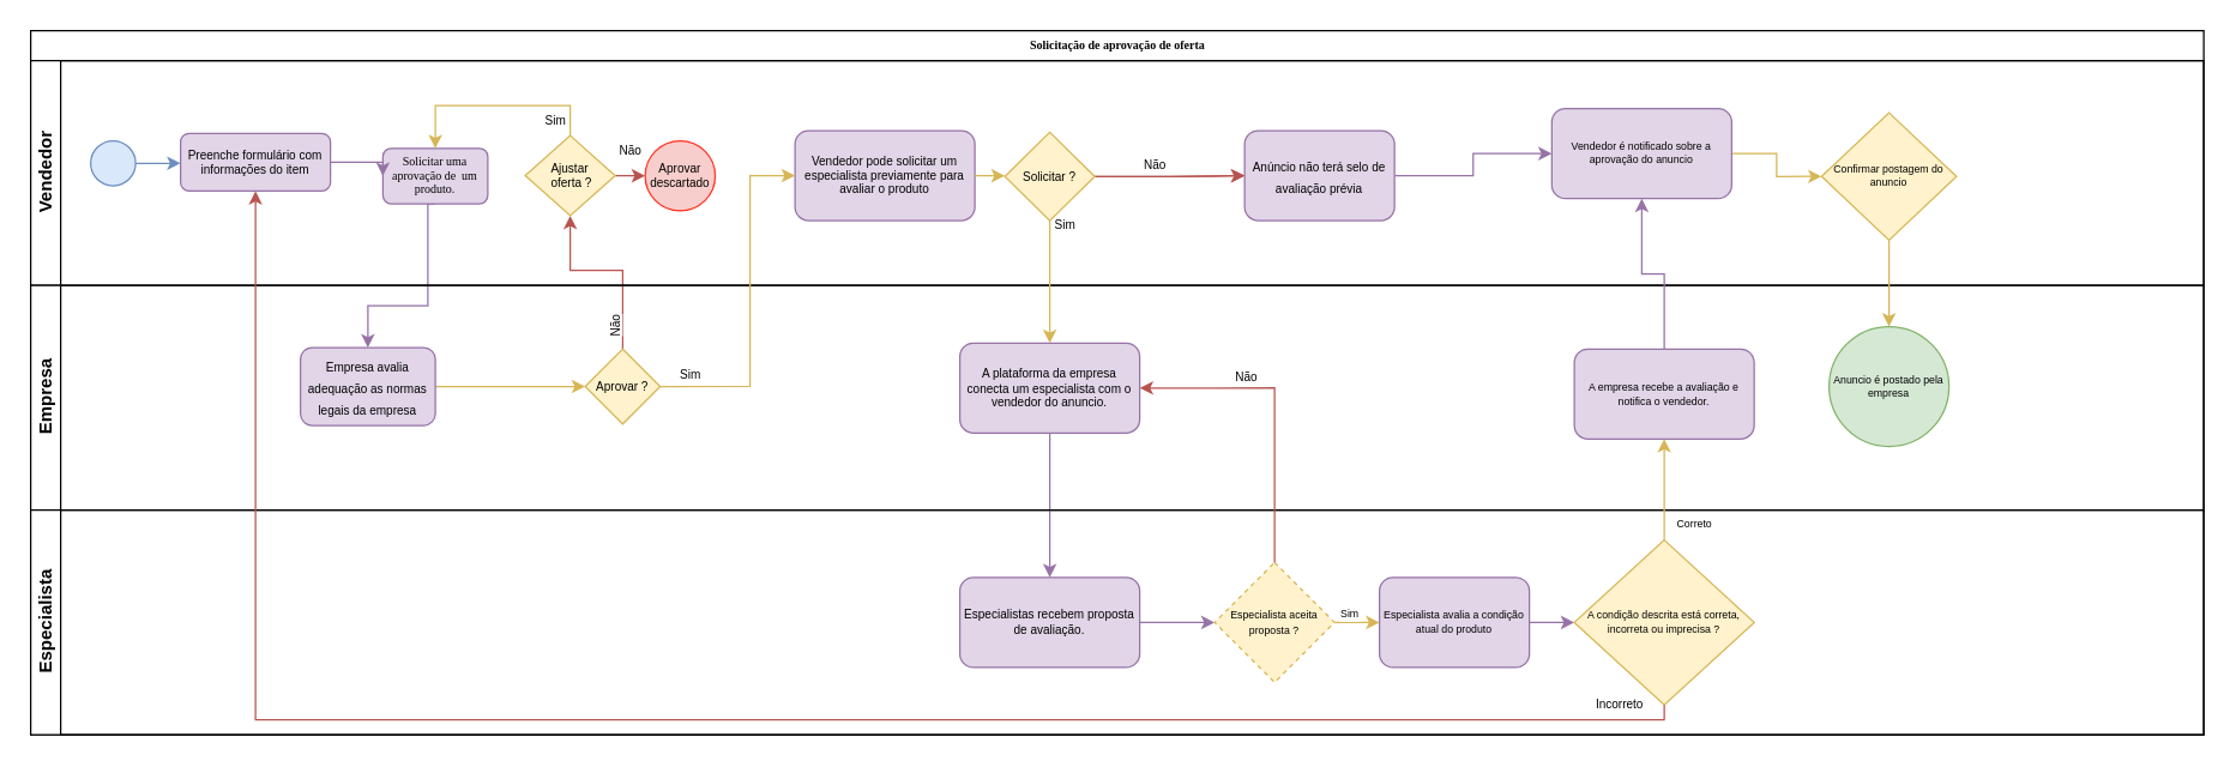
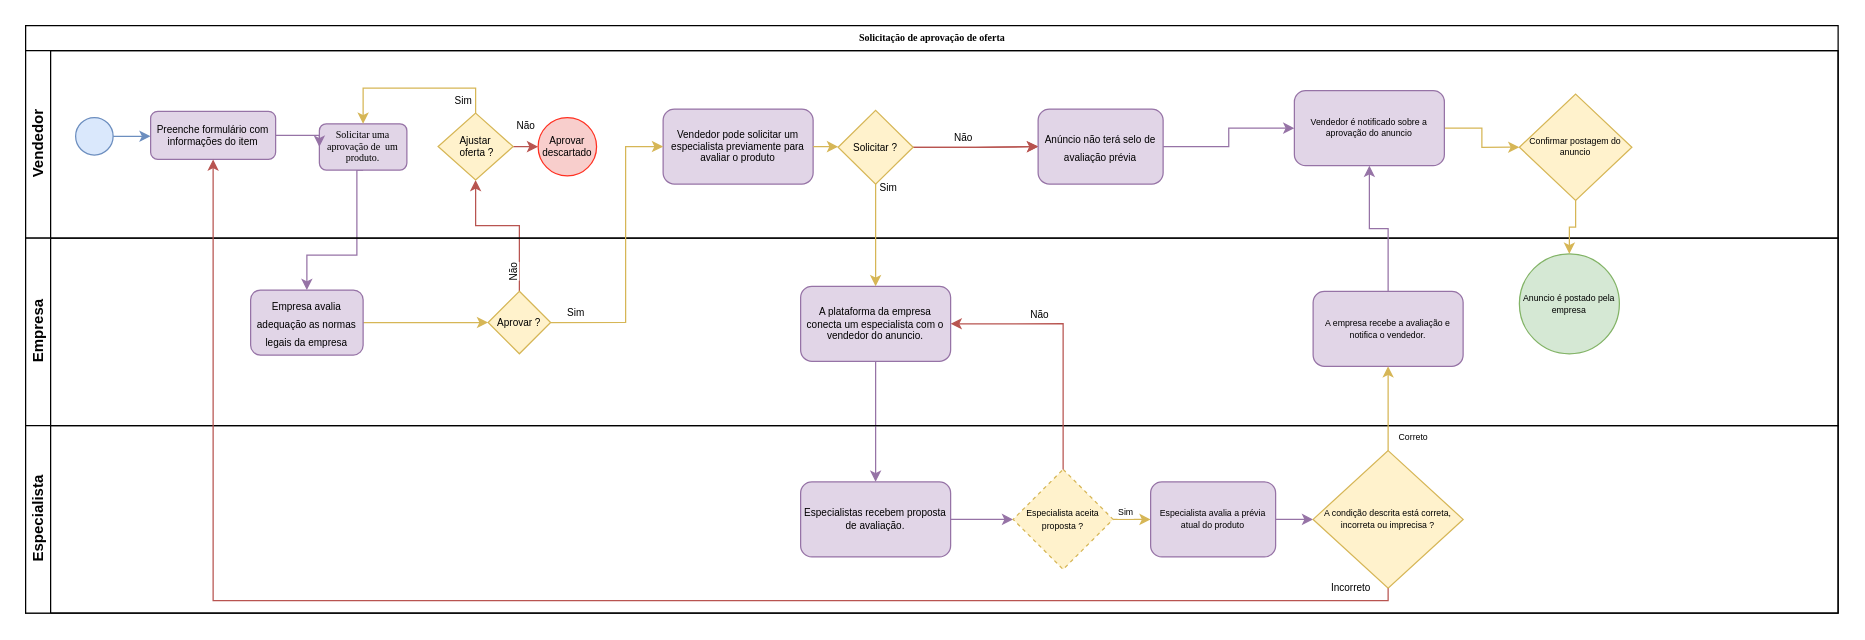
  <mxCell id="0" />
  <mxCell id="1" parent="0" />
  <mxCell id="2" value="Solicitação de aprovação de oferta" style="swimlane;html=1;childLayout=stackLayout;horizontal=1;startSize=20;horizontalStack=0;rounded=0;shadow=0;labelBackgroundColor=none;strokeWidth=1;fontFamily=Verdana;fontSize=8;align=center;" parent="1" vertex="1"><mxGeometry x="20" y="20" width="1450" height="470" as="geometry" /></mxCell>
  <mxCell id="3" style="edgeStyle=orthogonalEdgeStyle;rounded=0;orthogonalLoop=1;jettySize=auto;html=1;exitX=0.5;exitY=1;exitDx=0;exitDy=0;entryX=0.5;entryY=0;entryDx=0;entryDy=0;fontSize=8;fillColor=#e1d5e7;strokeColor=#9673a6;" parent="2" source="9" target="28" edge="1"><mxGeometry relative="1" as="geometry"><Array as="points"><mxPoint x="265" y="183.52" /><mxPoint x="225" y="183.52" /></Array></mxGeometry></mxCell>
  <mxCell id="4" style="edgeStyle=orthogonalEdgeStyle;rounded=0;orthogonalLoop=1;jettySize=auto;html=1;exitX=0.5;exitY=0;exitDx=0;exitDy=0;fontSize=8;entryX=0.5;entryY=1;entryDx=0;entryDy=0;fillColor=#f8cecc;strokeColor=#b85450;" parent="2" source="29" target="12" edge="1"><mxGeometry relative="1" as="geometry"><mxPoint x="355" y="133.52" as="targetPoint" /><Array as="points"><mxPoint x="395" y="160" /><mxPoint x="360" y="160" /></Array></mxGeometry></mxCell>
  <mxCell id="5" value="Não" style="edgeLabel;html=1;align=center;verticalAlign=middle;resizable=0;points=[];fontSize=8;rotation=-90;" parent="4" vertex="1" connectable="0"><mxGeometry x="-0.743" y="1" relative="1" as="geometry"><mxPoint x="-4" y="2" as="offset" /></mxGeometry></mxCell>
  <mxCell id="6" value="Vendedor" style="swimlane;html=1;startSize=20;horizontal=0;" parent="2" vertex="1"><mxGeometry y="20" width="1450" height="150" as="geometry" /></mxCell>
  <mxCell id="7" style="edgeStyle=orthogonalEdgeStyle;rounded=0;orthogonalLoop=1;jettySize=auto;html=1;exitX=1;exitY=0.5;exitDx=0;exitDy=0;entryX=0;entryY=0.5;entryDx=0;entryDy=0;fontSize=8;fillColor=#dae8fc;strokeColor=#6c8ebf;" parent="6" source="8" target="15" edge="1"><mxGeometry relative="1" as="geometry" /></mxCell>
  <mxCell id="8" value="" style="ellipse;whiteSpace=wrap;html=1;rounded=0;shadow=0;labelBackgroundColor=none;strokeWidth=1;fontFamily=Verdana;fontSize=8;align=center;fillColor=#dae8fc;strokeColor=#6c8ebf;" parent="6" vertex="1"><mxGeometry x="40" y="53.52" width="30" height="30" as="geometry" /></mxCell>
  <mxCell id="9" value="Solicitar uma aprovação de&amp;nbsp; um produto." style="rounded=1;whiteSpace=wrap;html=1;shadow=0;labelBackgroundColor=none;strokeWidth=1;fontFamily=Verdana;fontSize=8;align=center;fillColor=#e1d5e7;strokeColor=#9673a6;" parent="6" vertex="1"><mxGeometry x="235" y="58.5" width="70" height="37" as="geometry" /></mxCell>
  <mxCell id="10" value="Sim" style="edgeStyle=orthogonalEdgeStyle;rounded=0;orthogonalLoop=1;jettySize=auto;html=1;exitX=0.5;exitY=0;exitDx=0;exitDy=0;entryX=0.5;entryY=0;entryDx=0;entryDy=0;fontSize=8;fillColor=#fff2cc;strokeColor=#d6b656;" parent="6" source="12" target="9" edge="1"><mxGeometry x="-0.853" y="10" relative="1" as="geometry"><mxPoint as="offset" /></mxGeometry></mxCell>
  <mxCell id="11" value="Não" style="edgeStyle=orthogonalEdgeStyle;rounded=0;orthogonalLoop=1;jettySize=auto;html=1;exitX=1;exitY=0.5;exitDx=0;exitDy=0;entryX=0;entryY=0.5;entryDx=0;entryDy=0;fontSize=8;fillColor=#f8cecc;strokeColor=#b85450;" parent="6" source="12" target="13" edge="1"><mxGeometry x="-0.007" y="17" relative="1" as="geometry"><mxPoint as="offset" /></mxGeometry></mxCell>
  <mxCell id="12" value="Ajustar&lt;br&gt;&amp;nbsp;oferta ?" style="rhombus;whiteSpace=wrap;html=1;fontSize=8;fillColor=#fff2cc;strokeColor=#d6b656;" parent="6" vertex="1"><mxGeometry x="330" y="50.02" width="60" height="53.5" as="geometry" /></mxCell>
  <mxCell id="13" value="Aprovar&lt;br&gt;descartado" style="ellipse;whiteSpace=wrap;html=1;aspect=fixed;fontSize=8;fillColor=#f8cecc;strokeColor=#FF3021;strokeWidth=1;perimeterSpacing=0;" parent="6" vertex="1"><mxGeometry x="410" y="53.52" width="46.75" height="46.75" as="geometry" /></mxCell>
  <mxCell id="14" style="edgeStyle=orthogonalEdgeStyle;rounded=0;orthogonalLoop=1;jettySize=auto;html=1;exitX=1;exitY=0.5;exitDx=0;exitDy=0;entryX=0;entryY=0.5;entryDx=0;entryDy=0;fontSize=8;fillColor=#e1d5e7;strokeColor=#9673a6;" parent="6" source="15" target="9" edge="1"><mxGeometry relative="1" as="geometry" /></mxCell>
  <mxCell id="15" value="Preenche formulário com informações do item" style="rounded=1;whiteSpace=wrap;html=1;fontSize=8;fillColor=#e1d5e7;strokeColor=#9673a6;" parent="6" vertex="1"><mxGeometry x="100" y="48.5" width="100" height="38.52" as="geometry" /></mxCell>
  <mxCell id="16" value="Vendedor pode solicitar um especialista previamente para avaliar o produto" style="rounded=1;whiteSpace=wrap;html=1;fontSize=8;fillColor=#e1d5e7;strokeColor=#9673a6;" parent="6" vertex="1"><mxGeometry x="510" y="46.77" width="120" height="60" as="geometry" /></mxCell>
  <mxCell id="17" style="edgeStyle=orthogonalEdgeStyle;rounded=0;orthogonalLoop=1;jettySize=auto;html=1;entryX=0;entryY=0.5;entryDx=0;entryDy=0;fontSize=8;fillColor=#f8cecc;strokeColor=#b85450;" edge="1" parent="6" source="19" target="25"><mxGeometry relative="1" as="geometry" /></mxCell>
  <mxCell id="18" value="Não" style="edgeStyle=orthogonalEdgeStyle;rounded=0;orthogonalLoop=1;jettySize=auto;html=1;fontSize=8;fillColor=#f8cecc;strokeColor=#b85450;" edge="1" parent="6" source="19" target="25"><mxGeometry x="-0.204" y="7" relative="1" as="geometry"><mxPoint as="offset" /></mxGeometry></mxCell>
  <mxCell id="19" value="&lt;font style=&quot;font-size: 8px;&quot;&gt;Solicitar ?&lt;/font&gt;" style="rhombus;whiteSpace=wrap;html=1;fillColor=#fff2cc;strokeColor=#d6b656;" parent="6" vertex="1"><mxGeometry x="650" y="47.77" width="60" height="59" as="geometry" /></mxCell>
  <mxCell id="20" style="edgeStyle=orthogonalEdgeStyle;rounded=0;orthogonalLoop=1;jettySize=auto;html=1;exitX=1;exitY=0.5;exitDx=0;exitDy=0;entryX=0;entryY=0.5;entryDx=0;entryDy=0;fontSize=8;fillColor=#fff2cc;strokeColor=#d6b656;" parent="6" source="16" target="19" edge="1"><mxGeometry relative="1" as="geometry" /></mxCell>
  <mxCell id="21" style="edgeStyle=orthogonalEdgeStyle;rounded=0;orthogonalLoop=1;jettySize=auto;html=1;exitX=1;exitY=0.5;exitDx=0;exitDy=0;entryX=0;entryY=0.5;entryDx=0;entryDy=0;fontSize=7;fillColor=#fff2cc;strokeColor=#d6b656;" parent="6" source="22" target="23" edge="1"><mxGeometry relative="1" as="geometry" /></mxCell>
  <mxCell id="22" value="Vendedor é notificado sobre a aprovação do anuncio" style="rounded=1;whiteSpace=wrap;html=1;fontSize=7;fillColor=#e1d5e7;strokeColor=#9673a6;" parent="6" vertex="1"><mxGeometry x="1015" y="32" width="120" height="60" as="geometry" /></mxCell>
  <mxCell id="23" value="Confirmar postagem do anuncio" style="rhombus;whiteSpace=wrap;html=1;fontSize=7;fillColor=#fff2cc;strokeColor=#d6b656;" parent="6" vertex="1"><mxGeometry x="1195" y="34.77" width="90" height="85" as="geometry" /></mxCell>
  <mxCell id="24" style="edgeStyle=orthogonalEdgeStyle;rounded=0;orthogonalLoop=1;jettySize=auto;html=1;entryX=0;entryY=0.5;entryDx=0;entryDy=0;fontSize=8;fillColor=#e1d5e7;strokeColor=#9673a6;" edge="1" parent="6" source="25" target="22"><mxGeometry relative="1" as="geometry" /></mxCell>
  <mxCell id="25" value="&lt;font style=&quot;font-size: 8px;&quot;&gt;Anúncio não terá selo de avaliação prévia&lt;/font&gt;" style="rounded=1;whiteSpace=wrap;html=1;fillColor=#e1d5e7;strokeColor=#9673a6;" vertex="1" parent="6"><mxGeometry x="810" y="46.77" width="100" height="60" as="geometry" /></mxCell>
  <mxCell id="26" value="Empresa" style="swimlane;html=1;startSize=20;horizontal=0;" parent="2" vertex="1"><mxGeometry y="170" width="1450" height="150" as="geometry" /></mxCell>
  <mxCell id="27" style="edgeStyle=orthogonalEdgeStyle;rounded=0;orthogonalLoop=1;jettySize=auto;html=1;exitX=1;exitY=0.5;exitDx=0;exitDy=0;entryX=0;entryY=0.5;entryDx=0;entryDy=0;fontSize=8;fillColor=#fff2cc;strokeColor=#d6b656;" parent="26" source="28" target="29" edge="1"><mxGeometry relative="1" as="geometry" /></mxCell>
  <mxCell id="28" value="&lt;font style=&quot;font-size: 8px;&quot;&gt;Empresa avalia adequação as normas legais da empresa&lt;/font&gt;" style="rounded=1;whiteSpace=wrap;html=1;fillColor=#e1d5e7;strokeColor=#9673a6;" parent="26" vertex="1"><mxGeometry x="180" y="41.52" width="90" height="52" as="geometry" /></mxCell>
  <mxCell id="29" value="Aprovar ?" style="rhombus;whiteSpace=wrap;html=1;fontSize=8;fillColor=#fff2cc;strokeColor=#d6b656;" parent="26" vertex="1"><mxGeometry x="370" y="42.52" width="50" height="50" as="geometry" /></mxCell>
  <mxCell id="30" value="A plataforma da empresa conecta um especialista com o vendedor do anuncio." style="rounded=1;whiteSpace=wrap;html=1;fontSize=8;fillColor=#e1d5e7;strokeColor=#9673a6;" parent="26" vertex="1"><mxGeometry x="620" y="38.52" width="120" height="60" as="geometry" /></mxCell>
  <mxCell id="31" value="A empresa recebe a avaliação e notifica o vendedor." style="rounded=1;whiteSpace=wrap;html=1;fontSize=7;fillColor=#e1d5e7;strokeColor=#9673a6;" parent="26" vertex="1"><mxGeometry x="1030" y="42.52" width="120" height="60" as="geometry" /></mxCell>
- <mxCell id="32" value="Anuncio é postado pela empresa" style="ellipse;whiteSpace=wrap;html=1;aspect=fixed;fontSize=7;fillColor=#d5e8d4;strokeColor=#82b366;" parent="26" vertex="1"><mxGeometry x="1200" y="27.52" width="80" height="80" as="geometry" /></mxCell>
+ <mxCell id="32" value="Anuncio é postado pela empresa" style="ellipse;whiteSpace=wrap;html=1;aspect=fixed;fontSize=7;fillColor=#d5e8d4;strokeColor=#82b366;" parent="26" vertex="1"><mxGeometry x="1195" y="12.52" width="80" height="80" as="geometry" /></mxCell>
  <mxCell id="33" value="Sim" style="edgeStyle=orthogonalEdgeStyle;rounded=0;orthogonalLoop=1;jettySize=auto;html=1;exitX=1;exitY=0.5;exitDx=0;exitDy=0;entryX=0;entryY=0.5;entryDx=0;entryDy=0;fontSize=8;fillColor=#fff2cc;strokeColor=#d6b656;" parent="2" source="29" target="16" edge="1"><mxGeometry x="-0.827" y="8" relative="1" as="geometry"><Array as="points"><mxPoint x="480" y="238" /><mxPoint x="480" y="97" /></Array><mxPoint as="offset" /></mxGeometry></mxCell>
  <mxCell id="34" value="Sim" style="edgeStyle=orthogonalEdgeStyle;rounded=0;orthogonalLoop=1;jettySize=auto;html=1;exitX=0.5;exitY=1;exitDx=0;exitDy=0;entryX=0.5;entryY=0;entryDx=0;entryDy=0;fontSize=8;fillColor=#fff2cc;strokeColor=#d6b656;" parent="2" source="19" target="30" edge="1"><mxGeometry x="-0.921" y="10" relative="1" as="geometry"><mxPoint as="offset" /></mxGeometry></mxCell>
  <mxCell id="35" style="edgeStyle=orthogonalEdgeStyle;rounded=0;orthogonalLoop=1;jettySize=auto;html=1;exitX=0.5;exitY=1;exitDx=0;exitDy=0;entryX=0.5;entryY=0;entryDx=0;entryDy=0;fontSize=8;fillColor=#e1d5e7;strokeColor=#9673a6;" parent="2" source="30" target="38" edge="1"><mxGeometry relative="1" as="geometry" /></mxCell>
  <mxCell id="36" value="Especialista" style="swimlane;html=1;startSize=20;horizontal=0;" parent="2" vertex="1"><mxGeometry y="320" width="1450" height="150" as="geometry" /></mxCell>
  <mxCell id="37" style="edgeStyle=orthogonalEdgeStyle;rounded=0;orthogonalLoop=1;jettySize=auto;html=1;exitX=1;exitY=0.5;exitDx=0;exitDy=0;entryX=0;entryY=0.5;entryDx=0;entryDy=0;fontSize=7;fillColor=#e1d5e7;strokeColor=#9673a6;" parent="36" source="38" target="40" edge="1"><mxGeometry relative="1" as="geometry" /></mxCell>
  <mxCell id="38" value="Especialistas recebem proposta de avaliação." style="rounded=1;whiteSpace=wrap;html=1;fontSize=8;fillColor=#e1d5e7;strokeColor=#9673a6;" parent="36" vertex="1"><mxGeometry x="620" y="45" width="120" height="60" as="geometry" /></mxCell>
  <mxCell id="39" value="Sim" style="edgeStyle=orthogonalEdgeStyle;rounded=0;orthogonalLoop=1;jettySize=auto;html=1;fontSize=7;fillColor=#fff2cc;strokeColor=#d6b656;" parent="36" source="40" target="42" edge="1"><mxGeometry x="0.2" y="5" relative="1" as="geometry"><mxPoint as="offset" /></mxGeometry></mxCell>
  <mxCell id="40" value="&lt;font style=&quot;font-size: 7px;&quot;&gt;Especialista aceita proposta ?&lt;/font&gt;" style="rhombus;whiteSpace=wrap;html=1;fontSize=8;fillColor=#fff2cc;strokeColor=#d6b656;dashed=1;" parent="36" vertex="1"><mxGeometry x="790" y="35" width="80" height="80" as="geometry" /></mxCell>
  <mxCell id="41" style="edgeStyle=orthogonalEdgeStyle;rounded=0;orthogonalLoop=1;jettySize=auto;html=1;exitX=1;exitY=0.5;exitDx=0;exitDy=0;entryX=0;entryY=0.5;entryDx=0;entryDy=0;fontSize=7;fillColor=#e1d5e7;strokeColor=#9673a6;" parent="36" source="42" target="43" edge="1"><mxGeometry relative="1" as="geometry" /></mxCell>
- <mxCell id="42" value="Especialista avalia a condição atual do produto" style="rounded=1;whiteSpace=wrap;html=1;fontSize=7;fillColor=#e1d5e7;strokeColor=#9673a6;" parent="36" vertex="1"><mxGeometry x="900" y="45" width="100" height="60" as="geometry" /></mxCell>
+ <mxCell id="42" value="Especialista avalia a prévia atual do produto" style="rounded=1;whiteSpace=wrap;html=1;fontSize=7;fillColor=#e1d5e7;strokeColor=#9673a6;" parent="36" vertex="1"><mxGeometry x="900" y="45" width="100" height="60" as="geometry" /></mxCell>
  <mxCell id="43" value="A condição descrita está correta, incorreta ou imprecisa ?" style="rhombus;whiteSpace=wrap;html=1;fontSize=7;fillColor=#fff2cc;strokeColor=#d6b656;" parent="36" vertex="1"><mxGeometry x="1030" y="20" width="120" height="110" as="geometry" /></mxCell>
  <mxCell id="44" value="Correto" style="edgeStyle=orthogonalEdgeStyle;rounded=0;orthogonalLoop=1;jettySize=auto;html=1;exitX=0.5;exitY=0;exitDx=0;exitDy=0;entryX=0.5;entryY=1;entryDx=0;entryDy=0;fontSize=7;fillColor=#fff2cc;strokeColor=#d6b656;" parent="2" source="43" target="31" edge="1"><mxGeometry x="-0.704" y="-20" relative="1" as="geometry"><mxPoint as="offset" /></mxGeometry></mxCell>
  <mxCell id="45" style="edgeStyle=orthogonalEdgeStyle;rounded=0;orthogonalLoop=1;jettySize=auto;html=1;exitX=0.5;exitY=0;exitDx=0;exitDy=0;entryX=0.5;entryY=1;entryDx=0;entryDy=0;fontSize=7;fillColor=#e1d5e7;strokeColor=#9673a6;" parent="2" source="31" target="22" edge="1"><mxGeometry relative="1" as="geometry" /></mxCell>
  <mxCell id="46" style="edgeStyle=orthogonalEdgeStyle;rounded=0;orthogonalLoop=1;jettySize=auto;html=1;exitX=0.5;exitY=1;exitDx=0;exitDy=0;fontSize=7;fillColor=#fff2cc;strokeColor=#d6b656;" parent="2" source="23" target="32" edge="1"><mxGeometry relative="1" as="geometry" /></mxCell>
  <mxCell id="47" style="edgeStyle=orthogonalEdgeStyle;rounded=0;orthogonalLoop=1;jettySize=auto;html=1;exitX=0.5;exitY=0;exitDx=0;exitDy=0;entryX=1;entryY=0.5;entryDx=0;entryDy=0;fontSize=8;fillColor=#f8cecc;strokeColor=#b85450;" edge="1" parent="2" source="40" target="30"><mxGeometry relative="1" as="geometry" /></mxCell>
  <mxCell id="48" value="Não" style="edgeLabel;html=1;align=center;verticalAlign=middle;resizable=0;points=[];fontSize=8;" vertex="1" connectable="0" parent="47"><mxGeometry x="-0.225" relative="1" as="geometry"><mxPoint x="-20" y="-45" as="offset" /></mxGeometry></mxCell>
  <mxCell id="49" value="Incorreto" style="edgeStyle=orthogonalEdgeStyle;rounded=0;orthogonalLoop=1;jettySize=auto;html=1;exitX=0.5;exitY=1;exitDx=0;exitDy=0;entryX=0.5;entryY=1;entryDx=0;entryDy=0;fontSize=8;fillColor=#f8cecc;strokeColor=#b85450;" edge="1" parent="2" source="43" target="15"><mxGeometry x="-0.939" y="-10" relative="1" as="geometry"><Array as="points"><mxPoint x="1090" y="460" /><mxPoint x="150" y="460" /></Array><mxPoint as="offset" /></mxGeometry></mxCell>
